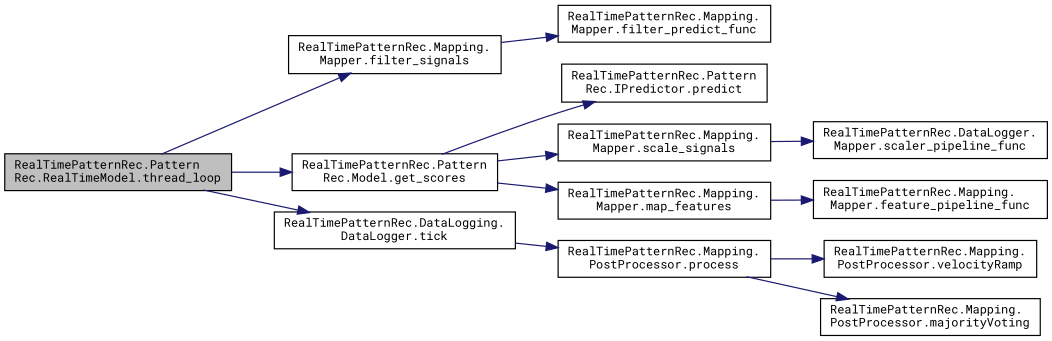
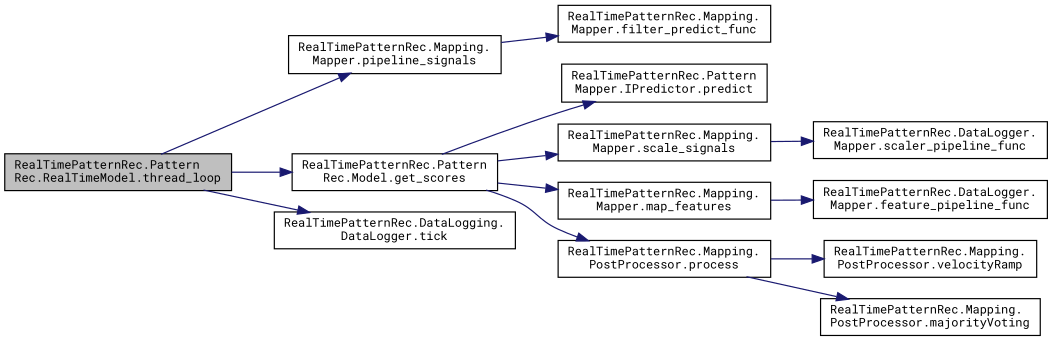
  digraph {
    fontname="Roboto Mono"
    rankdir=LR
    node [color=black fillcolor=white fontname="Roboto Mono" fontsize=10 shape=record style=filled]
    edge [color=midnightblue fontname="Roboto Mono" fontsize=10 labelfontname=Helvetica labelfontsize=10 style=solid]
    n1 [fillcolor=grey75 fontcolor=black height=0.2 label="RealTimePatternRec.Pattern\lRec.RealTimeModel.thread_loop" width=0.4]
-   n2 [height=0.2 label="RealTimePatternRec.Mapping.\lMapper.filter_signals" width=0.4]
+   n2 [height=0.2 label="RealTimePatternRec.Mapping.\lMapper.pipeline_signals" width=0.4]
    n3 [height=0.2 label="RealTimePatternRec.Pattern\lRec.Model.get_scores" width=0.4]
    n4 [height=0.2 label="RealTimePatternRec.DataLogging.\lDataLogger.tick" width=0.4]
    n5 [height=0.2 label="RealTimePatternRec.Mapping.\lMapper.filter_predict_func" width=0.4]
    n6 [height=0.2 label="RealTimePatternRec.Mapping.\lMapper.map_features" width=0.4]
-   n7 [height=0.2 label="RealTimePatternRec.Pattern\lRec.IPredictor.predict" width=0.4]
+   n7 [height=0.2 label="RealTimePatternRec.Pattern\lMapper.IPredictor.predict" width=0.4]
    n8 [height=0.2 label="RealTimePatternRec.Mapping.\lPostProcessor.process" width=0.4]
    n9 [height=0.2 label="RealTimePatternRec.Mapping.\lMapper.scale_signals" width=0.4]
-   n10 [height=0.2 label="RealTimePatternRec.Mapping.\lMapper.feature_pipeline_func" width=0.4]
+   n10 [height=0.2 label="RealTimePatternRec.DataLogger.\lMapper.feature_pipeline_func" width=0.4]
    n11 [height=0.2 label="RealTimePatternRec.Mapping.\lPostProcessor.majorityVoting" width=0.4]
    n12 [height=0.2 label="RealTimePatternRec.Mapping.\lPostProcessor.velocityRamp" width=0.4]
    n13 [height=0.2 label="RealTimePatternRec.DataLogger.\lMapper.scaler_pipeline_func" width=0.4]
    n1 -> n2
    n1 -> n3
    n1 -> n4
    n2 -> n5
    n3 -> n6
    n3 -> n7
-   n4 -> n8
+   n3 -> n8
    n3 -> n9
    n6 -> n10
    n8 -> n11
    n8 -> n12
    n9 -> n13
  }
